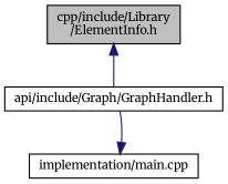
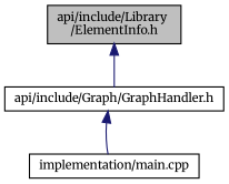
  digraph {
    fontname=Merriweather
    node [color=black fillcolor=white fontname=Merriweather fontsize=10 shape=record style=filled]
    edge [color=midnightblue dir=back fontname=Merriweather fontsize=10 labelfontname="FreeSans.ttf" labelfontsize=10 style=solid]
-   n1 [fillcolor=grey75 fontcolor=black height=0.2 label="cpp/include/Library\l/ElementInfo.h" width=0.4]
+   n1 [fillcolor=grey75 fontcolor=black height=0.2 label="api/include/Library\l/ElementInfo.h" width=0.4]
    n2 [height=0.2 label="api/include/Graph/GraphHandler.h" width=0.4]
    n3 [height=0.2 label="implementation/main.cpp" width=0.4]
    n1 -> n2
-   n3 -> n2
+   n2 -> n3
  }
